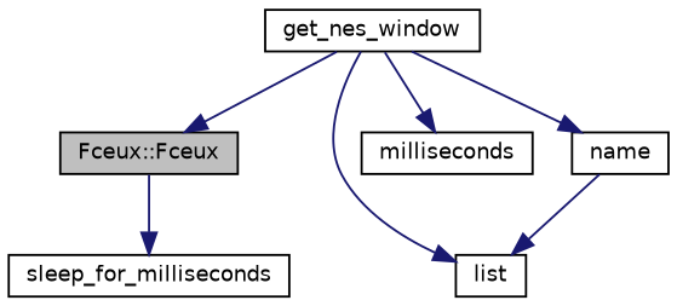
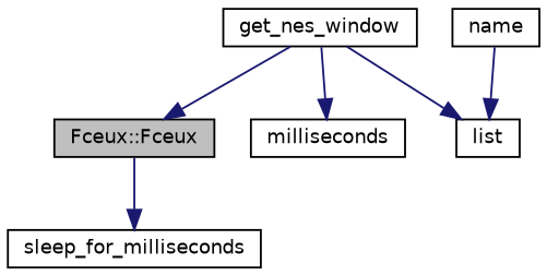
  digraph {
    rankdir=TB
    node [color=black fillcolor=white fontname=Helvetica fontsize=10 shape=record style=filled]
    edge [color=midnightblue fontname=Helvetica fontsize=10 labelfontname=Helvetica labelfontsize=10 style=solid]
    n1 [fillcolor=grey75 fontcolor=black height=0.2 label="Fceux::Fceux" width=0.4]
    n2 [height=0.2 label=sleep_for_milliseconds width=0.4]
    n3 [height=0.2 label=get_nes_window width=0.4]
    n4 [height=0.2 label=list width=0.4]
    n5 [height=0.2 label=milliseconds width=0.4]
    n6 [height=0.2 label=name width=0.4]
    n1 -> n2
    n3 -> n1
    n3 -> n4
    n3 -> n5
-   n3 -> n6
    n6 -> n4
  }
